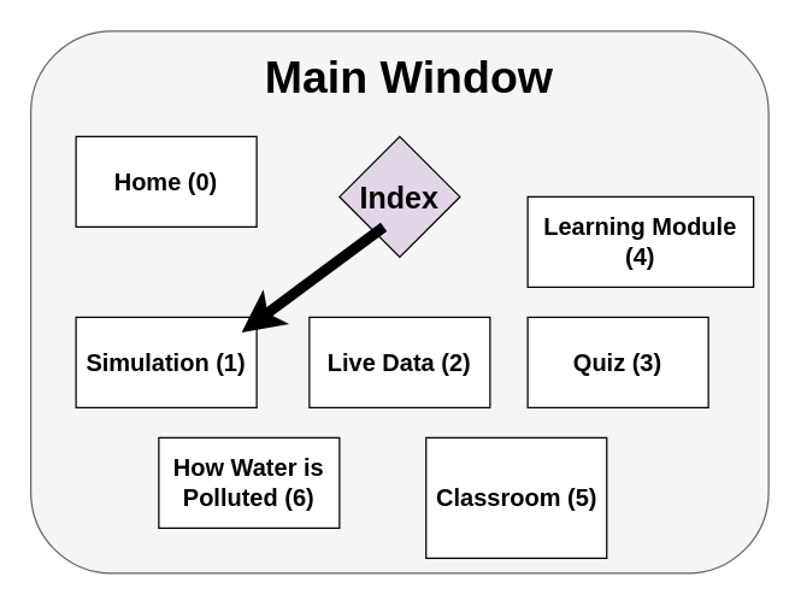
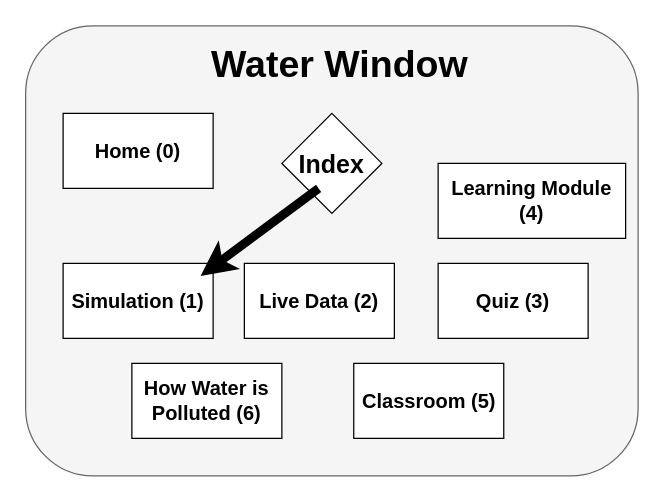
  <mxCell id="0" />
  <mxCell id="1" parent="0" />
  <mxCell id="2" value="" style="rounded=1;whiteSpace=wrap;html=1;fillColor=#f5f5f5;fontColor=#333333;strokeColor=#666666;" vertex="1" parent="1"><mxGeometry x="20" y="20" width="490" height="360" as="geometry" /></mxCell>
- <mxCell id="3" value="&lt;font style=&quot;font-size: 30px;&quot;&gt;&lt;b style=&quot;&quot;&gt;Main Window&lt;/b&gt;&lt;/font&gt;" style="text;html=1;align=center;verticalAlign=middle;whiteSpace=wrap;rounded=0;" vertex="1" parent="1"><mxGeometry x="140" y="20" width="262.5" height="60" as="geometry" /></mxCell>
+ <mxCell id="3" value="&lt;font style=&quot;font-size: 30px;&quot;&gt;&lt;b style=&quot;&quot;&gt;Water Window&lt;/b&gt;&lt;/font&gt;" style="text;html=1;align=center;verticalAlign=middle;whiteSpace=wrap;rounded=0;" vertex="1" parent="1"><mxGeometry x="140" y="20" width="262.5" height="60" as="geometry" /></mxCell>
  <mxCell id="4" value="&lt;font style=&quot;font-size: 16px;&quot;&gt;&lt;b&gt;Home (0)&lt;/b&gt;&lt;/font&gt;" style="rounded=0;whiteSpace=wrap;html=1;" vertex="1" parent="1"><mxGeometry x="50" y="90" width="120" height="60" as="geometry" /></mxCell>
  <mxCell id="5" value="&lt;font style=&quot;font-size: 16px;&quot;&gt;&lt;b&gt;Simulation (1)&lt;/b&gt;&lt;/font&gt;" style="rounded=0;whiteSpace=wrap;html=1;" vertex="1" parent="1"><mxGeometry x="50" y="210" width="120" height="60" as="geometry" /></mxCell>
  <mxCell id="6" value="&lt;font style=&quot;font-size: 16px;&quot;&gt;&lt;b&gt;Learning Module (4)&lt;/b&gt;&lt;/font&gt;" style="rounded=0;whiteSpace=wrap;html=1;" vertex="1" parent="1"><mxGeometry x="350" y="130" width="150" height="60" as="geometry" /></mxCell>
- <mxCell id="7" value="&lt;font style=&quot;font-size: 16px;&quot;&gt;&lt;b&gt;Live Data (2)&lt;/b&gt;&lt;/font&gt;" style="rounded=0;whiteSpace=wrap;html=1;" vertex="1" parent="1"><mxGeometry x="205" y="210" width="120" height="60" as="geometry" /></mxCell>
+ <mxCell id="7" value="&lt;font style=&quot;font-size: 16px;&quot;&gt;&lt;b&gt;Live Data (2)&lt;/b&gt;&lt;/font&gt;" style="rounded=0;whiteSpace=wrap;html=1;" vertex="1" parent="1"><mxGeometry x="195" y="210" width="120" height="60" as="geometry" /></mxCell>
  <mxCell id="8" value="&lt;font style=&quot;font-size: 16px;&quot;&gt;&lt;b&gt;Quiz (3)&lt;/b&gt;&lt;/font&gt;" style="rounded=0;whiteSpace=wrap;html=1;" vertex="1" parent="1"><mxGeometry x="350" y="210" width="120" height="60" as="geometry" /></mxCell>
- <mxCell id="9" value="&lt;font style=&quot;font-size: 20px;&quot;&gt;&lt;b&gt;Index&lt;/b&gt;&lt;/font&gt;" style="rhombus;whiteSpace=wrap;html=1;fillColor=#e1d5e7;" vertex="1" parent="1"><mxGeometry x="225" y="90" width="80" height="80" as="geometry" /></mxCell>
- <mxCell id="10" value="&lt;span style=&quot;font-size: 16px;&quot;&gt;&lt;b&gt;Classroom (5)&lt;/b&gt;&lt;/span&gt;" style="rounded=0;whiteSpace=wrap;html=1;" vertex="1" parent="1"><mxGeometry x="282.5" y="290" width="120" height="80" as="geometry" /></mxCell>
+ <mxCell id="9" value="&lt;font style=&quot;font-size: 20px;&quot;&gt;&lt;b&gt;Index&lt;/b&gt;&lt;/font&gt;" style="rhombus;whiteSpace=wrap;html=1;" vertex="1" parent="1"><mxGeometry x="225" y="90" width="80" height="80" as="geometry" /></mxCell>
+ <mxCell id="10" value="&lt;span style=&quot;font-size: 16px;&quot;&gt;&lt;b&gt;Classroom (5)&lt;/b&gt;&lt;/span&gt;" style="rounded=0;whiteSpace=wrap;html=1;" vertex="1" parent="1"><mxGeometry x="282.5" y="290" width="120" height="60" as="geometry" /></mxCell>
  <mxCell id="11" value="&lt;span style=&quot;font-size: 16px;&quot;&gt;&lt;b&gt;How Water is Polluted (6)&lt;/b&gt;&lt;/span&gt;" style="rounded=0;whiteSpace=wrap;html=1;" vertex="1" parent="1"><mxGeometry x="105" y="290" width="120" height="60" as="geometry" /></mxCell>
  <mxCell id="12" value="" style="endArrow=classic;html=1;rounded=0;strokeWidth=7;" edge="1" parent="1"><mxGeometry width="50" height="50" relative="1" as="geometry"><mxPoint x="254.394" y="150.004" as="sourcePoint" /><mxPoint x="160" y="220" as="targetPoint" /><Array as="points" /></mxGeometry></mxCell>
